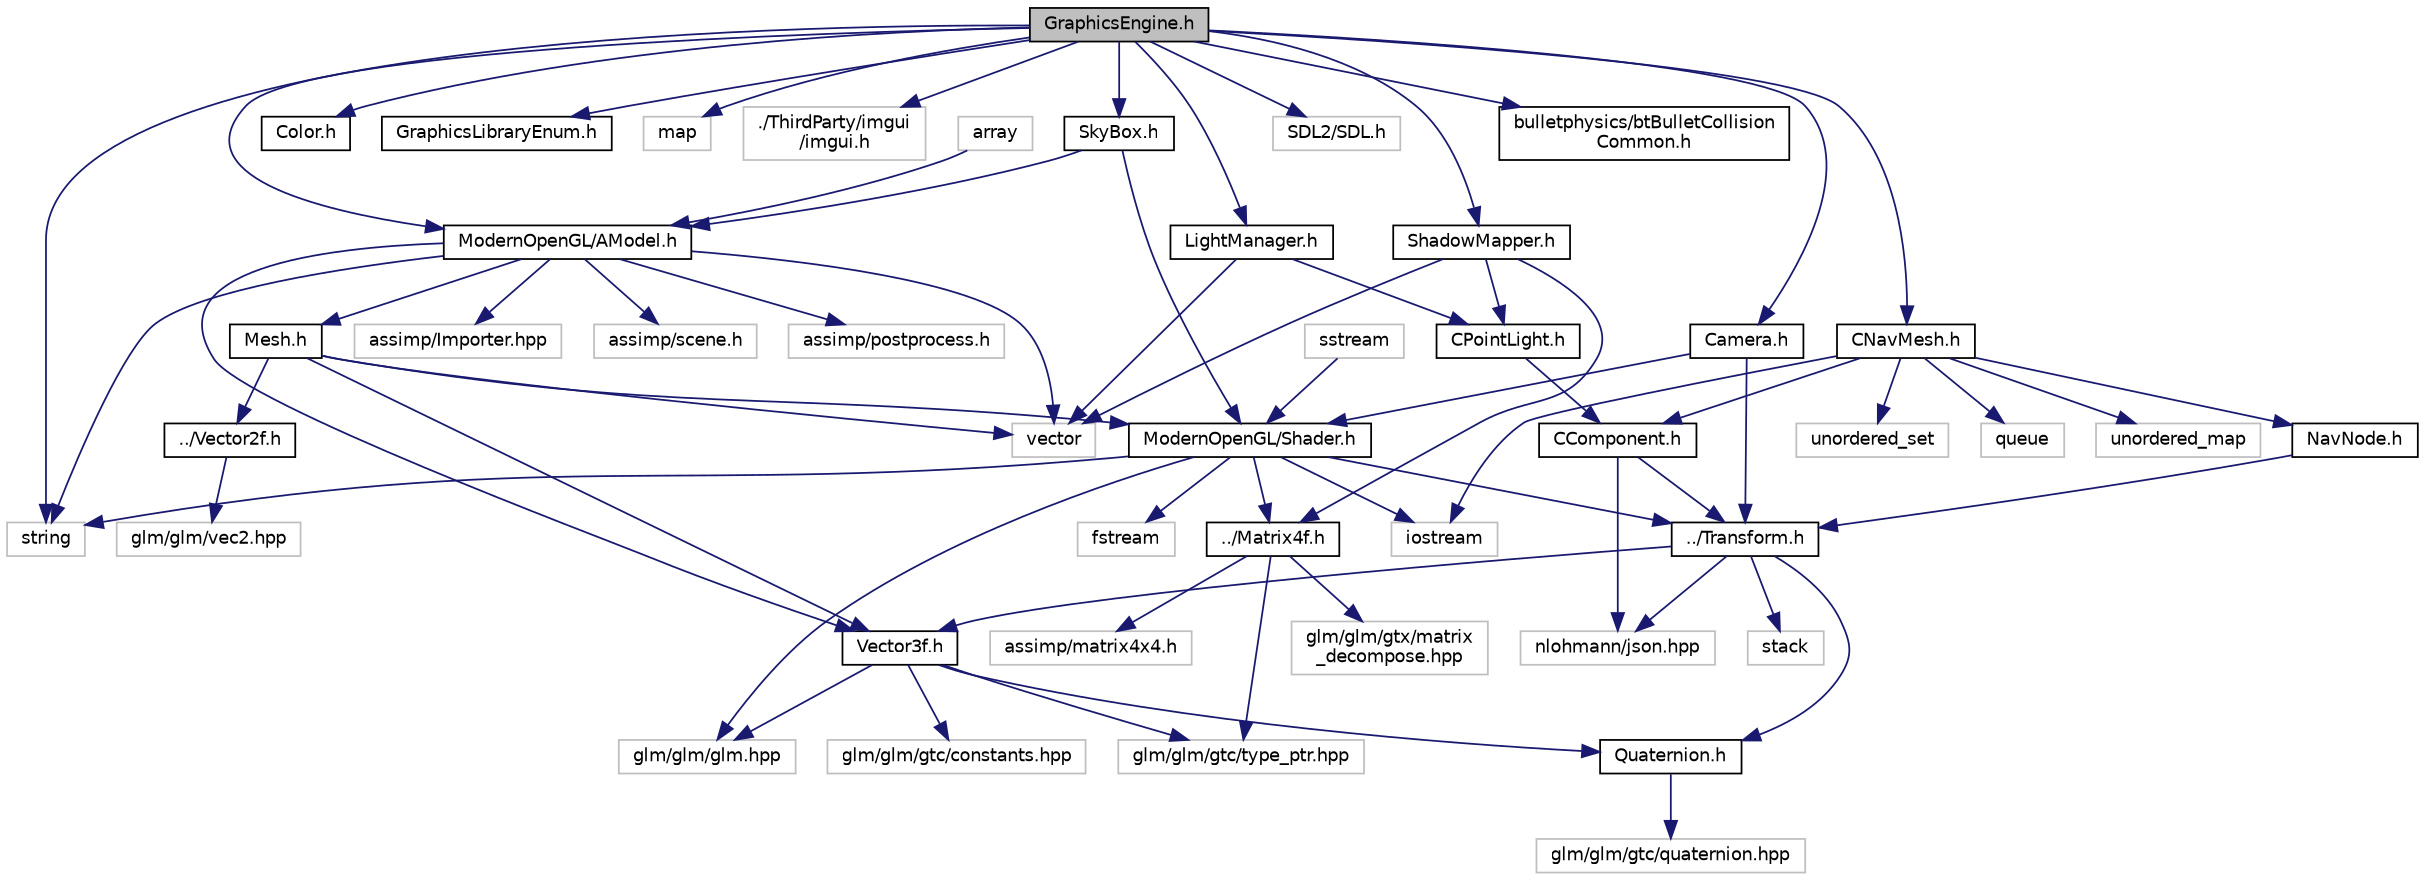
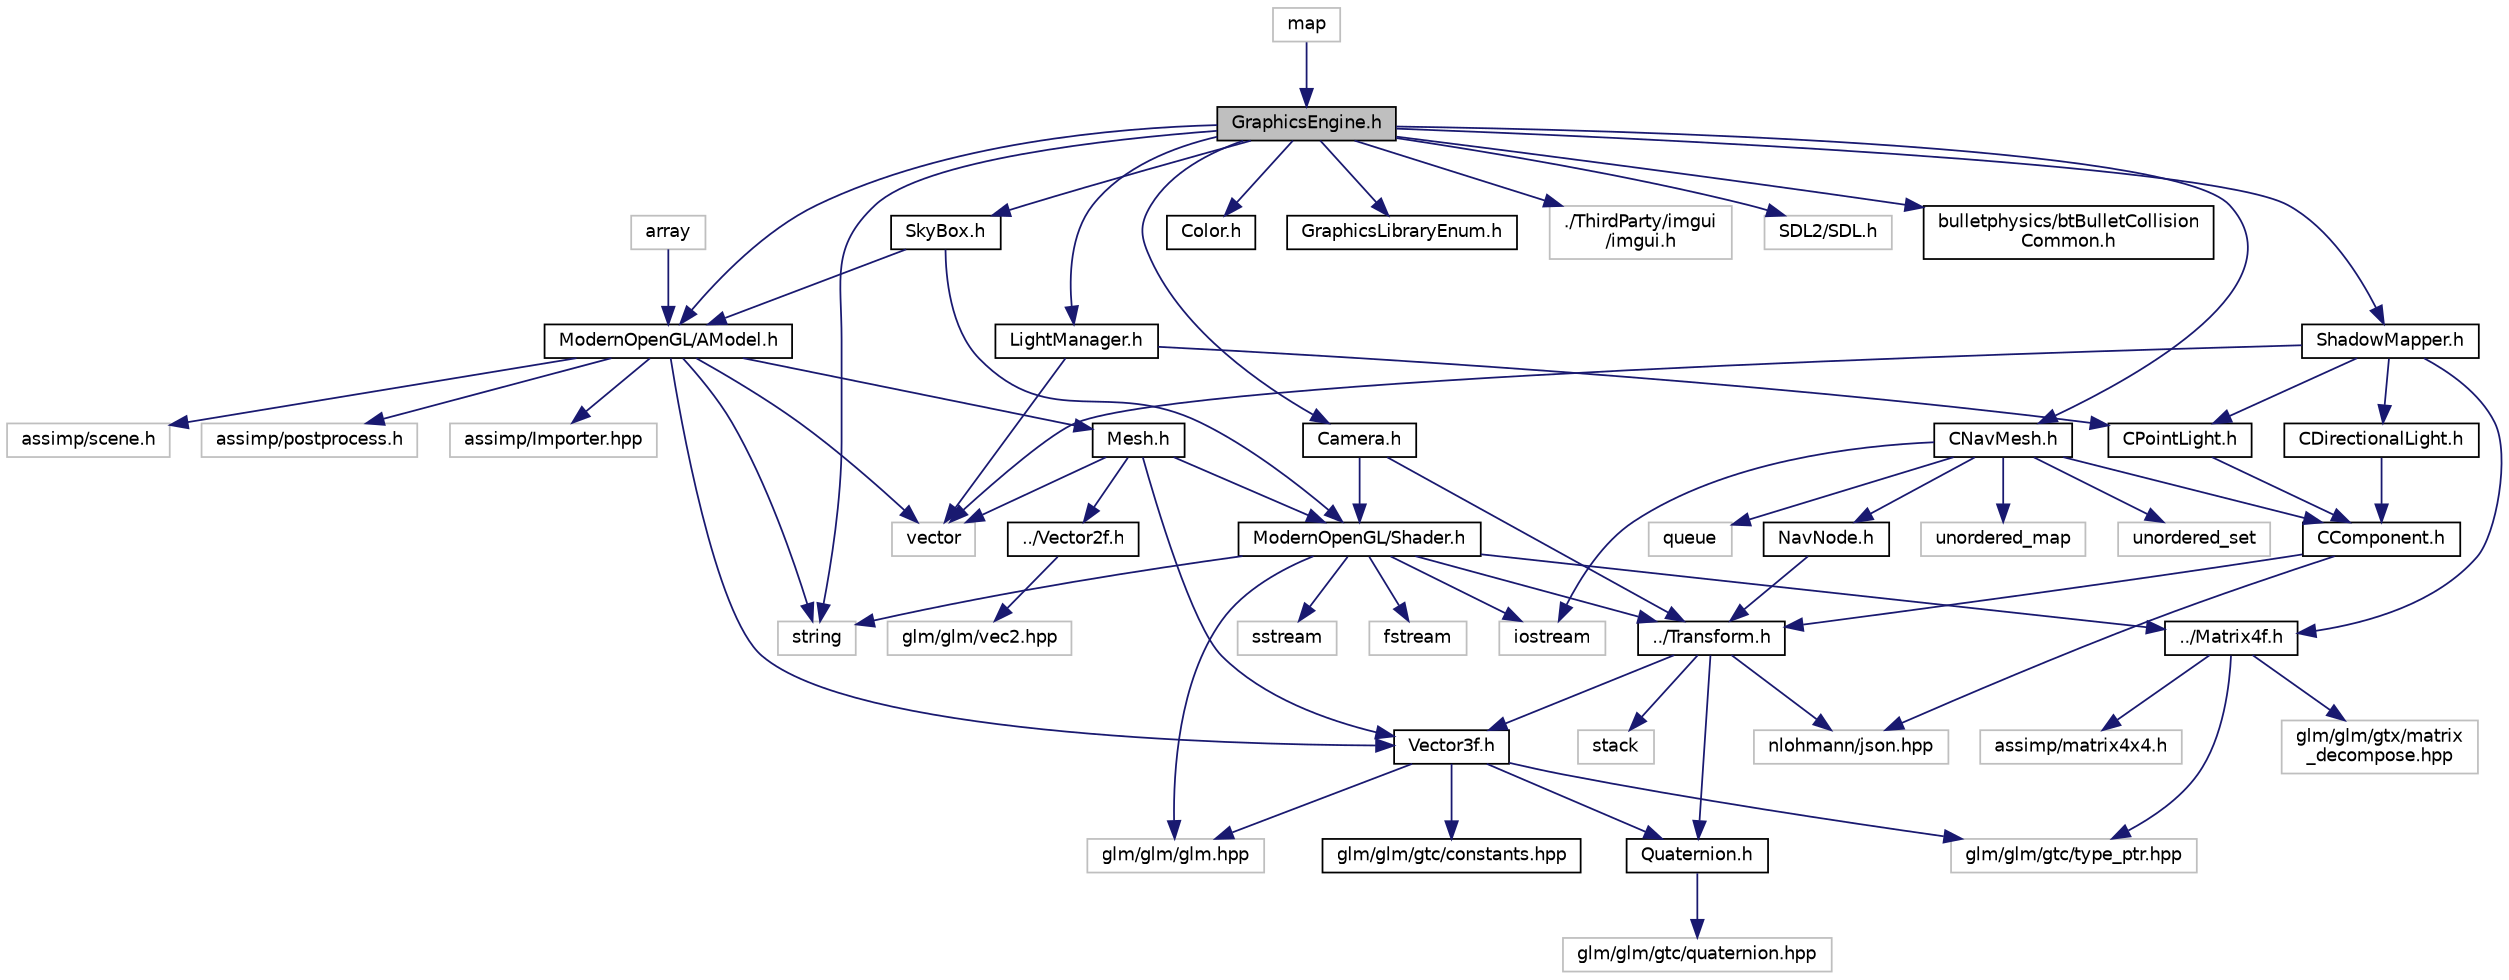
  digraph {
    node [color=grey75 fillcolor=white fontname=Helvetica fontsize=10 shape=record style=filled]
    edge [color=midnightblue fontname=Helvetica fontsize=10 labelfontname=Helvetica labelfontsize=10 style=solid]
    n1 [color=black fillcolor=grey75 fontcolor=black height=0.2 label="GraphicsEngine.h" width=0.4]
    n2 [color=black height=0.2 label="Camera.h" width=0.4]
    n3 [height=0.2 label=string width=0.4]
    n4 [color=black height=0.2 label="ModernOpenGL/AModel.h" width=0.4]
    n5 [color=black height=0.2 label="Color.h" width=0.4]
    n6 [color=black height=0.2 label="GraphicsLibraryEnum.h" width=0.4]
    n7 [height=0.2 label=map width=0.4]
    n8 [height=0.2 label="./ThirdParty/imgui\l/imgui.h" width=0.4]
    n9 [color=black height=0.2 label="SkyBox.h" width=0.4]
    n10 [color=black height=0.2 label="LightManager.h" width=0.4]
    n11 [color=black height=0.2 label="ShadowMapper.h" width=0.4]
    n12 [height=0.2 label="SDL2/SDL.h" width=0.4]
    n13 [color=black height=0.2 label="CNavMesh.h" width=0.4]
    n14 [color=black height=0.2 label="bulletphysics/btBulletCollision\lCommon.h" width=0.4]
    n15 [color=black height=0.2 label="ModernOpenGL/Shader.h" width=0.4]
    n16 [color=black height=0.2 label="../Transform.h" width=0.4]
    n17 [color=black height=0.2 label="Vector3f.h" width=0.4]
    n18 [height=0.2 label=vector width=0.4]
    n19 [color=black height=0.2 label="Mesh.h" width=0.4]
    n20 [height=0.2 label="assimp/Importer.hpp" width=0.4]
    n21 [height=0.2 label="assimp/scene.h" width=0.4]
    n22 [height=0.2 label="assimp/postprocess.h" width=0.4]
    n23 [color=black height=0.2 label="CPointLight.h" width=0.4]
    n24 [color=black height=0.2 label="../Matrix4f.h" width=0.4]
+   n25 [color=black height=0.2 label="CDirectionalLight.h" width=0.4]
    n26 [height=0.2 label=iostream width=0.4]
    n27 [color=black height=0.2 label="CComponent.h" width=0.4]
    n28 [color=black height=0.2 label="NavNode.h" width=0.4]
    n29 [height=0.2 label=queue width=0.4]
    n30 [height=0.2 label=unordered_map width=0.4]
    n31 [height=0.2 label=unordered_set width=0.4]
    n32 [height=0.2 label="glm/glm/glm.hpp" width=0.4]
    n33 [height=0.2 label=fstream width=0.4]
    n34 [height=0.2 label=sstream width=0.4]
    n35 [height=0.2 label=stack width=0.4]
    n36 [height=0.2 label="nlohmann/json.hpp" width=0.4]
    n37 [color=black height=0.2 label="Quaternion.h" width=0.4]
    n38 [height=0.2 label="glm/glm/gtc/type_ptr.hpp" width=0.4]
    n39 [height=0.2 label="glm/glm/gtx/matrix\l_decompose.hpp" width=0.4]
    n40 [height=0.2 label="assimp/matrix4x4.h" width=0.4]
-   n41 [height=0.2 label="glm/glm/gtc/constants.hpp" width=0.4]
+   n41 [color=black height=0.2 label="glm/glm/gtc/constants.hpp" width=0.4]
    n42 [height=0.2 label="glm/glm/gtc/quaternion.hpp" width=0.4]
    n43 [height=0.2 label=array width=0.4]
    n44 [color=black height=0.2 label="../Vector2f.h" width=0.4]
    n45 [height=0.2 label="glm/glm/vec2.hpp" width=0.4]
    n1 -> n2
    n1 -> n3
    n1 -> n4
    n1 -> n5
    n1 -> n6
-   n1 -> n7
+   n7 -> n1
    n1 -> n8
    n1 -> n9
    n1 -> n10
    n1 -> n11
    n1 -> n12
    n1 -> n13
    n1 -> n14
    n2 -> n15
    n2 -> n16
    n4 -> n3
    n4 -> n17
    n4 -> n18
    n4 -> n19
    n4 -> n20
    n4 -> n21
    n4 -> n22
    n9 -> n4
    n9 -> n15
    n10 -> n18
    n10 -> n23
    n11 -> n18
    n11 -> n23
    n11 -> n24
+   n11 -> n25
    n13 -> n26
    n13 -> n27
    n13 -> n28
    n13 -> n29
    n13 -> n30
    n13 -> n31
    n15 -> n3
    n15 -> n16
    n15 -> n24
    n15 -> n26
    n15 -> n32
    n15 -> n33
-   n34 -> n15
+   n15 -> n34
    n16 -> n17
    n16 -> n35
    n16 -> n36
    n16 -> n37
    n17 -> n32
    n17 -> n37
    n17 -> n38
    n17 -> n41
    n19 -> n15
    n19 -> n17
    n19 -> n18
    n19 -> n44
    n23 -> n27
    n24 -> n38
    n24 -> n39
    n24 -> n40
+   n25 -> n27
    n27 -> n16
    n27 -> n36
    n28 -> n16
    n37 -> n42
    n43 -> n4
    n44 -> n45
  }
